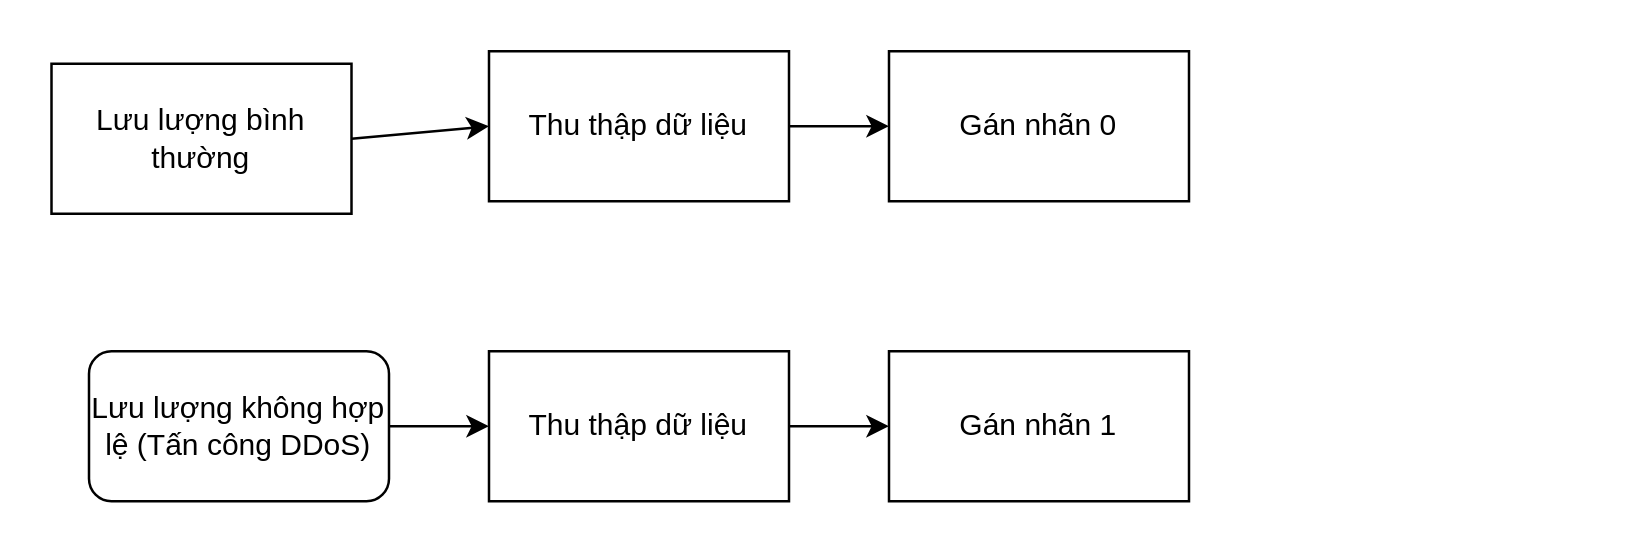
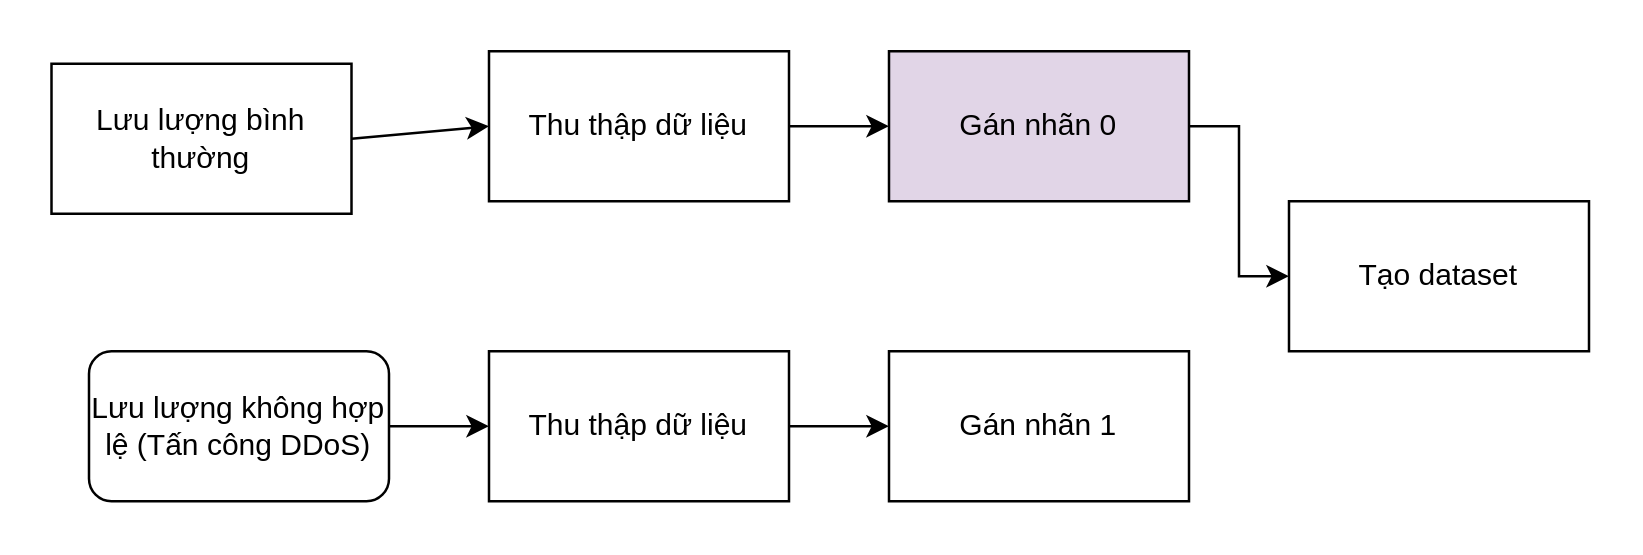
  <mxCell id="0" />
  <mxCell id="1" parent="0" />
  <mxCell id="2" value="Lưu lượng bình thường" style="rounded=0;whiteSpace=wrap;html=1;" vertex="1" parent="1"><mxGeometry x="20" y="25" width="120" height="60" as="geometry" /></mxCell>
  <mxCell id="3" value="Thu thập dữ liệu" style="rounded=0;whiteSpace=wrap;html=1;" vertex="1" parent="1"><mxGeometry x="195" y="20" width="120" height="60" as="geometry" /></mxCell>
- <mxCell id="4" value="Gán nhãn 0" style="rounded=0;whiteSpace=wrap;html=1;" vertex="1" parent="1"><mxGeometry x="355" y="20" width="120" height="60" as="geometry" /></mxCell>
+ <mxCell id="4" value="Gán nhãn 0" style="rounded=0;whiteSpace=wrap;html=1;fillColor=#e1d5e7;" vertex="1" parent="1"><mxGeometry x="355" y="20" width="120" height="60" as="geometry" /></mxCell>
  <mxCell id="5" value="Lưu lượng không hợp lệ (Tấn công DDoS)" style="whiteSpace=wrap;html=1;rounded=1;" vertex="1" parent="1"><mxGeometry x="35" y="140" width="120" height="60" as="geometry" /></mxCell>
  <mxCell id="6" value="Thu thập dữ liệu" style="rounded=0;whiteSpace=wrap;html=1;" vertex="1" parent="1"><mxGeometry x="195" y="140" width="120" height="60" as="geometry" /></mxCell>
  <mxCell id="7" value="Gán nhãn 1" style="rounded=0;whiteSpace=wrap;html=1;" vertex="1" parent="1"><mxGeometry x="355" y="140" width="120" height="60" as="geometry" /></mxCell>
+ <mxCell id="8" value="Tạo dataset" style="rounded=0;whiteSpace=wrap;html=1;" vertex="1" parent="1"><mxGeometry x="515" y="80" width="120" height="60" as="geometry" /></mxCell>
  <mxCell id="9" value="" style="endArrow=classic;html=1;rounded=0;exitX=1;exitY=0.5;exitDx=0;exitDy=0;entryX=0;entryY=0.5;entryDx=0;entryDy=0;" edge="1" parent="1" source="2" target="3"><mxGeometry width="50" height="50" relative="1" as="geometry"><mxPoint x="355" y="230" as="sourcePoint" /><mxPoint x="405" y="180" as="targetPoint" /></mxGeometry></mxCell>
  <mxCell id="10" value="" style="endArrow=classic;html=1;rounded=0;exitX=1;exitY=0.5;exitDx=0;exitDy=0;entryX=0;entryY=0.5;entryDx=0;entryDy=0;" edge="1" parent="1" source="5" target="6"><mxGeometry width="50" height="50" relative="1" as="geometry"><mxPoint x="165" y="160" as="sourcePoint" /><mxPoint x="205" y="160" as="targetPoint" /></mxGeometry></mxCell>
  <mxCell id="11" value="" style="endArrow=classic;html=1;rounded=0;exitX=1;exitY=0.5;exitDx=0;exitDy=0;entryX=0;entryY=0.5;entryDx=0;entryDy=0;" edge="1" parent="1" source="3" target="4"><mxGeometry width="50" height="50" relative="1" as="geometry"><mxPoint x="335" y="40" as="sourcePoint" /><mxPoint x="375" y="40" as="targetPoint" /></mxGeometry></mxCell>
  <mxCell id="12" value="" style="endArrow=classic;html=1;rounded=0;exitX=1;exitY=0.5;exitDx=0;exitDy=0;entryX=0;entryY=0.5;entryDx=0;entryDy=0;" edge="1" parent="1" source="6" target="7"><mxGeometry width="50" height="50" relative="1" as="geometry"><mxPoint x="325" y="160" as="sourcePoint" /><mxPoint x="365" y="160" as="targetPoint" /></mxGeometry></mxCell>
+ <mxCell id="13" value="" style="endArrow=classic;html=1;rounded=0;exitX=1;exitY=0.5;exitDx=0;exitDy=0;entryX=0;entryY=0.5;entryDx=0;entryDy=0;" edge="1" parent="1" source="4" target="8"><mxGeometry width="50" height="50" relative="1" as="geometry"><mxPoint x="595" y="-80" as="sourcePoint" /><mxPoint x="525" y="250" as="targetPoint" /><Array as="points"><mxPoint x="495" y="50" /><mxPoint x="495" y="110" /></Array></mxGeometry></mxCell>
